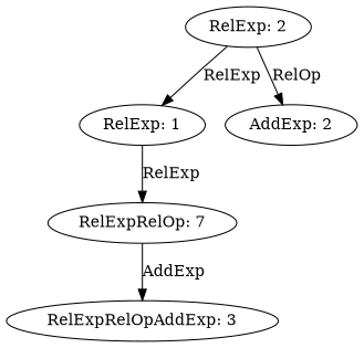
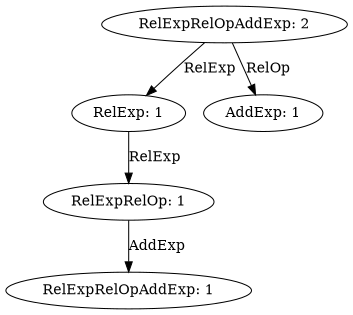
  digraph {
-   n1 [label="RelExp: 2"]
+   n1 [label="RelExpRelOpAddExp: 2"]
    n2 [label="RelExp: 1"]
-   n3 [label="AddExp: 2"]
-   n4 [label="RelExpRelOp: 7"]
-   n5 [label="RelExpRelOpAddExp: 3"]
+   n3 [label="AddExp: 1"]
+   n4 [label="RelExpRelOp: 1"]
+   n5 [label="RelExpRelOpAddExp: 1"]
    n1 -> n2 [label=RelExp]
    n1 -> n3 [label=RelOp]
    n2 -> n4 [label=RelExp]
    n4 -> n5 [label=AddExp]
  }
